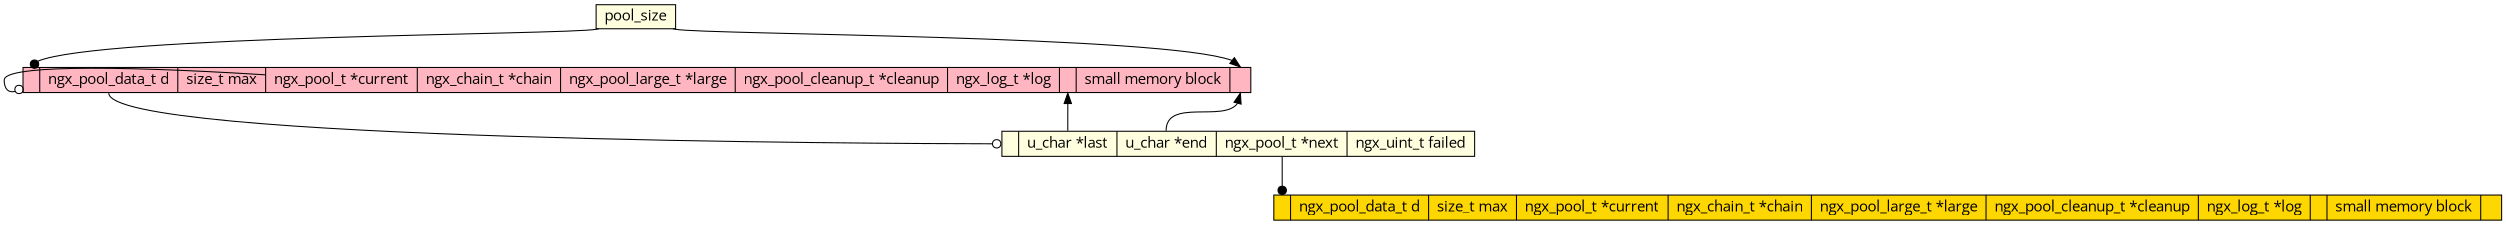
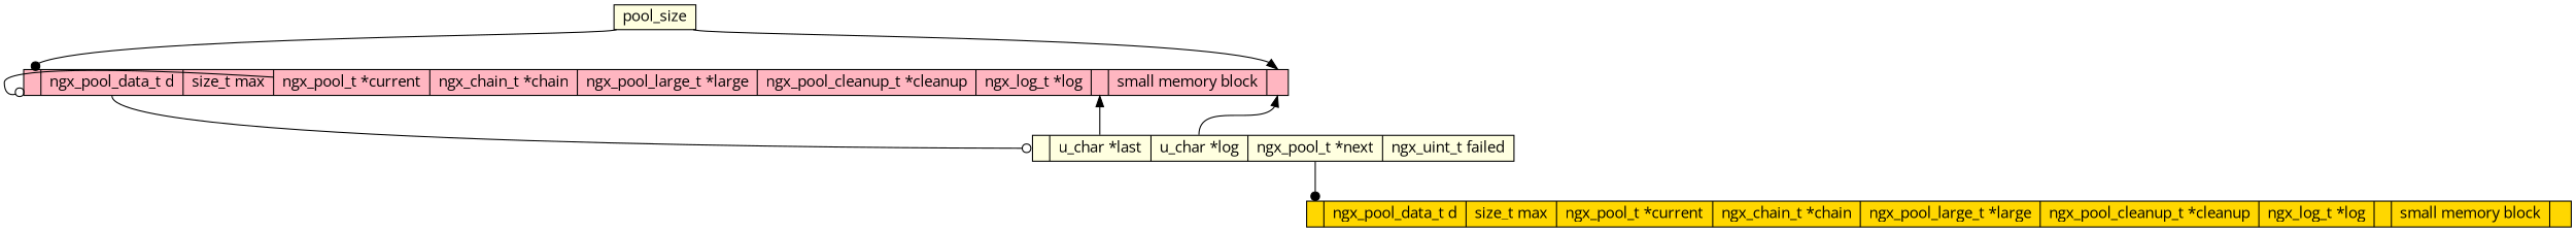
  digraph {
    fontname="Open Sans"
    node [shape=record style=filled fillcolor=lightyellow fontname="Open Sans"]
    edge [headport=f0 tailport=f0 arrowhead=normal fontname="Open Sans"]
    n1 [height=.1 label="<f0> pool_size"]
    n2 [height=.1 label="<f0>\n  |<f1> ngx_pool_data_t d\n  |<f2> size_t max\n  |<f3> ngx_pool_t *current\n  |<f4> ngx_chain_t *chain\n  |<f5> ngx_pool_large_t *large\n  |<f6> ngx_pool_cleanup_t *cleanup\n  |<f7> ngx_log_t *log\n  |<f8>\n  |<f9> small memory block\n  |<f10>" fillcolor=lightpink]
-   n3 [height=.1 label="<f0>\n  |<f1> u_char *last\n  |<f2> u_char *end\n  |<f3> ngx_pool_t *next\n  |<f4> ngx_uint_t failed"]
+   n3 [height=.1 label="<f0>\n  |<f1> u_char *last\n  |<f2> u_char *log\n  |<f3> ngx_pool_t *next\n  |<f4> ngx_uint_t failed"]
    n4 [height=.1 label="<f0>\n  |<f1> ngx_pool_data_t d\n  |<f2> size_t max\n  |<f3> ngx_pool_t *current\n  |<f4> ngx_chain_t *chain\n  |<f5> ngx_pool_large_t *large\n  |<f6> ngx_pool_cleanup_t *cleanup\n  |<f7> ngx_log_t *log\n  |<f8>\n  |<f9> small memory block\n  |<f10>" fillcolor=gold]
    n1 -> n2 [arrowhead=dot]
    n1 -> n2 [headport=f10]
    n2 -> n2 [tailport=f3 arrowhead=odot]
    n2 -> n3 [tailport=f1 arrowhead=odot]
    n3 -> n2 [headport=f8 tailport=f1]
    n3 -> n2 [headport=f10 tailport=f2]
    n3 -> n4 [tailport=f3 arrowhead=dot]
  }
